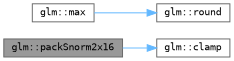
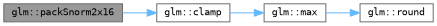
  digraph {
    rankdir=LR
    node [color=grey40 fillcolor=white fontname=Terminal fontsize=10 shape=box style=filled]
    edge [color=steelblue1 fontname=Terminal fontsize=10 labelfontname=Helvetica labelfontsize=10 style=solid]
    n1 [color=gray40 fillcolor=grey60 fontcolor=black height=0.2 label="glm::packSnorm2x16" width=0.4]
    n2 [height=0.2 label="glm::clamp" width=0.4]
    n3 [height=0.2 label="glm::max" width=0.4]
    n4 [height=0.2 label="glm::round" width=0.4]
    n1 -> n2
+   n2 -> n3
    n3 -> n4
  }
